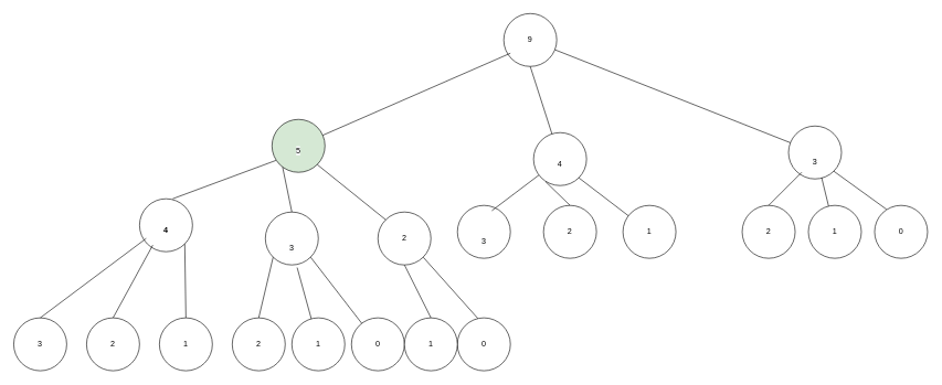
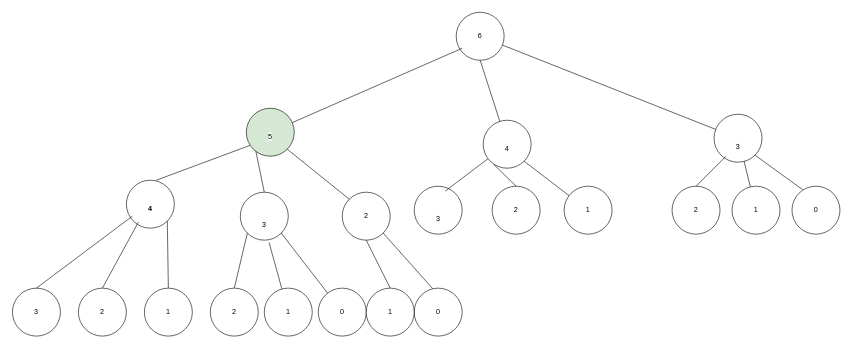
  <mxCell id="0" />
  <mxCell id="1" parent="0" />
  <mxCell id="2" value="" style="ellipse;whiteSpace=wrap;html=1;aspect=fixed;" vertex="1" parent="1"><mxGeometry x="760" y="20" width="80" height="80" as="geometry" /></mxCell>
- <mxCell id="3" value="9" style="text;html=1;strokeColor=none;fillColor=none;align=center;verticalAlign=middle;whiteSpace=wrap;rounded=0;" vertex="1" parent="1"><mxGeometry x="770" y="45" width="60" height="30" as="geometry" /></mxCell>
+ <mxCell id="3" value="6" style="text;html=1;strokeColor=none;fillColor=none;align=center;verticalAlign=middle;whiteSpace=wrap;rounded=0;" vertex="1" parent="1"><mxGeometry x="770" y="45" width="60" height="30" as="geometry" /></mxCell>
  <mxCell id="4" value="&lt;br&gt;&lt;span style=&quot;color: rgb(0 , 0 , 0) ; font-family: &amp;#34;helvetica&amp;#34; ; font-size: 12px ; font-style: normal ; font-weight: 400 ; letter-spacing: normal ; text-align: center ; text-indent: 0px ; text-transform: none ; word-spacing: 0px ; background-color: rgb(248 , 249 , 250) ; display: inline ; float: none&quot;&gt;5&lt;/span&gt;&lt;br&gt;" style="ellipse;whiteSpace=wrap;html=1;aspect=fixed;fillColor=#d5e8d4;" vertex="1" parent="1"><mxGeometry x="410" y="180" width="80" height="80" as="geometry" /></mxCell>
  <mxCell id="5" value="&lt;br&gt;&lt;br&gt;&lt;span style=&quot;color: rgb(0 , 0 , 0) ; font-family: &amp;#34;helvetica&amp;#34; ; font-size: 12px ; font-style: normal ; font-weight: 400 ; letter-spacing: normal ; text-align: center ; text-indent: 0px ; text-transform: none ; word-spacing: 0px ; background-color: rgb(248 , 249 , 250) ; display: inline ; float: none&quot;&gt;3&lt;/span&gt;&lt;br&gt;" style="ellipse;whiteSpace=wrap;html=1;aspect=fixed;" vertex="1" parent="1"><mxGeometry x="1190" y="190" width="80" height="80" as="geometry" /></mxCell>
  <mxCell id="6" value="&lt;br&gt;4" style="ellipse;whiteSpace=wrap;html=1;aspect=fixed;" vertex="1" parent="1"><mxGeometry x="805" y="200" width="80" height="80" as="geometry" /></mxCell>
  <mxCell id="7" value="" style="endArrow=none;html=1;rounded=0;entryX=0.5;entryY=1;entryDx=0;entryDy=0;" edge="1" parent="1" source="6" target="2"><mxGeometry width="50" height="50" relative="1" as="geometry"><mxPoint x="580" y="180" as="sourcePoint" /><mxPoint x="630" y="130" as="targetPoint" /></mxGeometry></mxCell>
  <mxCell id="8" value="" style="endArrow=none;html=1;rounded=0;" edge="1" parent="1" source="5" target="2"><mxGeometry width="50" height="50" relative="1" as="geometry"><mxPoint x="730" y="180" as="sourcePoint" /><mxPoint x="780" y="130" as="targetPoint" /></mxGeometry></mxCell>
  <mxCell id="9" value="" style="endArrow=none;html=1;rounded=0;" edge="1" parent="1" source="4"><mxGeometry width="50" height="50" relative="1" as="geometry"><mxPoint x="720" y="130" as="sourcePoint" /><mxPoint x="770" y="80" as="targetPoint" /></mxGeometry></mxCell>
  <mxCell id="10" value="&lt;br&gt;&lt;br&gt;&lt;span style=&quot;color: rgb(0 , 0 , 0) ; font-family: &amp;#34;helvetica&amp;#34; ; font-size: 12px ; font-style: normal ; font-weight: 400 ; letter-spacing: normal ; text-align: center ; text-indent: 0px ; text-transform: none ; word-spacing: 0px ; background-color: rgb(248 , 249 , 250) ; display: inline ; float: none&quot;&gt;3&lt;/span&gt;&lt;br&gt;" style="ellipse;whiteSpace=wrap;html=1;aspect=fixed;" vertex="1" parent="1"><mxGeometry x="690" y="310" width="80" height="80" as="geometry" /></mxCell>
  <mxCell id="11" value="&lt;br&gt;&lt;br&gt;&lt;span style=&quot;color: rgb(0 , 0 , 0) ; font-family: &amp;#34;helvetica&amp;#34; ; font-size: 12px ; font-style: normal ; font-weight: 400 ; letter-spacing: normal ; text-align: center ; text-indent: 0px ; text-transform: none ; word-spacing: 0px ; background-color: rgb(248 , 249 , 250) ; display: inline ; float: none&quot;&gt;3&lt;/span&gt;&lt;br&gt;" style="ellipse;whiteSpace=wrap;html=1;aspect=fixed;" vertex="1" parent="1"><mxGeometry x="400" y="320" width="80" height="80" as="geometry" /></mxCell>
  <mxCell id="12" value="&lt;br&gt;4" style="ellipse;whiteSpace=wrap;html=1;aspect=fixed;fontStyle=1" vertex="1" parent="1"><mxGeometry x="210" y="300" width="80" height="80" as="geometry" /></mxCell>
  <mxCell id="13" value="2" style="ellipse;whiteSpace=wrap;html=1;aspect=fixed;" vertex="1" parent="1"><mxGeometry x="1120" y="310" width="80" height="80" as="geometry" /></mxCell>
  <mxCell id="14" value="1" style="ellipse;whiteSpace=wrap;html=1;aspect=fixed;" vertex="1" parent="1"><mxGeometry x="1220" y="310" width="80" height="80" as="geometry" /></mxCell>
  <mxCell id="15" value="0" style="ellipse;whiteSpace=wrap;html=1;aspect=fixed;" vertex="1" parent="1"><mxGeometry x="1320" y="310" width="80" height="80" as="geometry" /></mxCell>
  <mxCell id="16" value="2" style="ellipse;whiteSpace=wrap;html=1;aspect=fixed;" vertex="1" parent="1"><mxGeometry x="570" y="320" width="80" height="80" as="geometry" /></mxCell>
  <mxCell id="17" value="2" style="ellipse;whiteSpace=wrap;html=1;aspect=fixed;" vertex="1" parent="1"><mxGeometry x="820" y="310" width="80" height="80" as="geometry" /></mxCell>
  <mxCell id="18" value="1" style="ellipse;whiteSpace=wrap;html=1;aspect=fixed;" vertex="1" parent="1"><mxGeometry x="940" y="310" width="80" height="80" as="geometry" /></mxCell>
  <mxCell id="19" value="" style="endArrow=none;html=1;rounded=0;entryX=0.075;entryY=0.775;entryDx=0;entryDy=0;entryPerimeter=0;" edge="1" parent="1" target="4"><mxGeometry width="50" height="50" relative="1" as="geometry"><mxPoint x="260" y="300" as="sourcePoint" /><mxPoint x="350" y="270" as="targetPoint" /><Array as="points" /></mxGeometry></mxCell>
  <mxCell id="20" value="" style="endArrow=none;html=1;rounded=0;entryX=0.075;entryY=0.775;entryDx=0;entryDy=0;entryPerimeter=0;exitX=0.5;exitY=0;exitDx=0;exitDy=0;" edge="1" parent="1" source="11"><mxGeometry width="50" height="50" relative="1" as="geometry"><mxPoint x="310" y="330" as="sourcePoint" /><mxPoint x="426" y="252" as="targetPoint" /><Array as="points" /></mxGeometry></mxCell>
  <mxCell id="21" value="" style="endArrow=none;html=1;rounded=0;entryX=1;entryY=1;entryDx=0;entryDy=0;exitX=0;exitY=0;exitDx=0;exitDy=0;" edge="1" parent="1" source="16" target="4"><mxGeometry width="50" height="50" relative="1" as="geometry"><mxPoint x="320" y="340" as="sourcePoint" /><mxPoint x="436" y="262" as="targetPoint" /><Array as="points" /></mxGeometry></mxCell>
  <mxCell id="22" value="" style="endArrow=none;html=1;rounded=0;" edge="1" parent="1" target="6"><mxGeometry width="50" height="50" relative="1" as="geometry"><mxPoint x="742" y="318" as="sourcePoint" /><mxPoint x="858" y="240" as="targetPoint" /><Array as="points" /></mxGeometry></mxCell>
  <mxCell id="23" value="" style="endArrow=none;html=1;rounded=0;exitX=0.5;exitY=0;exitDx=0;exitDy=0;" edge="1" parent="1" source="17"><mxGeometry width="50" height="50" relative="1" as="geometry"><mxPoint x="752" y="328" as="sourcePoint" /><mxPoint x="823.112" y="274.148" as="targetPoint" /><Array as="points" /></mxGeometry></mxCell>
  <mxCell id="24" value="" style="endArrow=none;html=1;rounded=0;entryX=1;entryY=1;entryDx=0;entryDy=0;" edge="1" parent="1" source="18" target="6"><mxGeometry width="50" height="50" relative="1" as="geometry"><mxPoint x="762" y="338" as="sourcePoint" /><mxPoint x="833.112" y="284.148" as="targetPoint" /><Array as="points" /></mxGeometry></mxCell>
  <mxCell id="25" value="" style="endArrow=none;html=1;rounded=0;" edge="1" parent="1"><mxGeometry width="50" height="50" relative="1" as="geometry"><mxPoint x="1160" y="310" as="sourcePoint" /><mxPoint x="1210" y="260" as="targetPoint" /></mxGeometry></mxCell>
  <mxCell id="26" value="" style="endArrow=none;html=1;rounded=0;entryX=0.625;entryY=0.975;entryDx=0;entryDy=0;entryPerimeter=0;" edge="1" parent="1" source="14" target="5"><mxGeometry width="50" height="50" relative="1" as="geometry"><mxPoint x="1170" y="320" as="sourcePoint" /><mxPoint x="1220" y="270" as="targetPoint" /></mxGeometry></mxCell>
  <mxCell id="27" value="" style="endArrow=none;html=1;rounded=0;exitX=0.225;exitY=0.075;exitDx=0;exitDy=0;exitPerimeter=0;entryX=1;entryY=1;entryDx=0;entryDy=0;" edge="1" parent="1" source="15" target="5"><mxGeometry width="50" height="50" relative="1" as="geometry"><mxPoint x="1260.522" y="321.139" as="sourcePoint" /><mxPoint x="1300" y="260" as="targetPoint" /></mxGeometry></mxCell>
  <mxCell id="28" value="3" style="ellipse;whiteSpace=wrap;html=1;aspect=fixed;" vertex="1" parent="1"><mxGeometry x="20" y="480" width="80" height="80" as="geometry" /></mxCell>
  <mxCell id="29" value="2" style="ellipse;whiteSpace=wrap;html=1;aspect=fixed;" vertex="1" parent="1"><mxGeometry x="130" y="480" width="80" height="80" as="geometry" /></mxCell>
  <mxCell id="30" value="1" style="ellipse;whiteSpace=wrap;html=1;aspect=fixed;" vertex="1" parent="1"><mxGeometry x="240" y="480" width="80" height="80" as="geometry" /></mxCell>
  <mxCell id="31" value="1" style="ellipse;whiteSpace=wrap;html=1;aspect=fixed;" vertex="1" parent="1"><mxGeometry x="440" y="480" width="80" height="80" as="geometry" /></mxCell>
  <mxCell id="32" value="2" style="ellipse;whiteSpace=wrap;html=1;aspect=fixed;" vertex="1" parent="1"><mxGeometry x="350" y="480" width="80" height="80" as="geometry" /></mxCell>
  <mxCell id="33" value="" style="endArrow=none;html=1;rounded=0;exitX=0.5;exitY=0;exitDx=0;exitDy=0;" edge="1" parent="1" source="28"><mxGeometry width="50" height="50" relative="1" as="geometry"><mxPoint x="170" y="410" as="sourcePoint" /><mxPoint y="360" as="targetPoint" x="220" /></mxGeometry></mxCell>
  <mxCell id="34" value="" style="endArrow=none;html=1;rounded=0;exitX=0.5;exitY=0;exitDx=0;exitDy=0;" edge="1" parent="1" source="29"><mxGeometry width="50" height="50" relative="1" as="geometry"><mxPoint x="70" y="490" as="sourcePoint" /><mxPoint x="230" y="370" as="targetPoint" /></mxGeometry></mxCell>
  <mxCell id="35" value="" style="endArrow=none;html=1;rounded=0;exitX=0.5;exitY=0;exitDx=0;exitDy=0;entryX=1;entryY=1;entryDx=0;entryDy=0;" edge="1" parent="1" source="30" target="12"><mxGeometry width="50" height="50" relative="1" as="geometry"><mxPoint x="80" y="500" as="sourcePoint" /><mxPoint x="240" y="380" as="targetPoint" /></mxGeometry></mxCell>
  <mxCell id="36" value="0" style="ellipse;whiteSpace=wrap;html=1;aspect=fixed;" vertex="1" parent="1"><mxGeometry x="530" y="480" width="80" height="80" as="geometry" /></mxCell>
  <mxCell id="37" value="" style="endArrow=none;html=1;rounded=0;exitX=0.5;exitY=0;exitDx=0;exitDy=0;entryX=0;entryY=1;entryDx=0;entryDy=0;" edge="1" parent="1" source="32" target="11"><mxGeometry width="50" height="50" relative="1" as="geometry"><mxPoint x="390" y="530" as="sourcePoint" /><mxPoint x="440" y="480" as="targetPoint" /></mxGeometry></mxCell>
  <mxCell id="38" value="" style="endArrow=none;html=1;rounded=0;entryX=0.6;entryY=1.05;entryDx=0;entryDy=0;entryPerimeter=0;" edge="1" parent="1" source="31" target="11"><mxGeometry width="50" height="50" relative="1" as="geometry"><mxPoint x="390" y="570" as="sourcePoint" /><mxPoint x="450" y="490" as="targetPoint" /></mxGeometry></mxCell>
  <mxCell id="39" value="" style="endArrow=none;html=1;rounded=0;entryX=1;entryY=1;entryDx=0;entryDy=0;" edge="1" parent="1" source="36" target="11"><mxGeometry width="50" height="50" relative="1" as="geometry"><mxPoint x="400" y="580" as="sourcePoint" /><mxPoint x="460" y="500" as="targetPoint" /></mxGeometry></mxCell>
  <mxCell id="40" value="0" style="ellipse;whiteSpace=wrap;html=1;aspect=fixed;" vertex="1" parent="1"><mxGeometry x="690" y="480" width="80" height="80" as="geometry" /></mxCell>
  <mxCell id="41" value="1" style="ellipse;whiteSpace=wrap;html=1;aspect=fixed;" vertex="1" parent="1"><mxGeometry x="610" y="480" width="80" height="80" as="geometry" /></mxCell>
  <mxCell id="42" value="" style="endArrow=none;html=1;rounded=0;entryX=0.5;entryY=1;entryDx=0;entryDy=0;exitX=0.5;exitY=0;exitDx=0;exitDy=0;" edge="1" parent="1" source="41" target="16"><mxGeometry width="50" height="50" relative="1" as="geometry"><mxPoint x="640" y="450" as="sourcePoint" /><mxPoint x="600" y="410" as="targetPoint" /></mxGeometry></mxCell>
  <mxCell id="43" value="" style="endArrow=none;html=1;rounded=0;entryX=1;entryY=1;entryDx=0;entryDy=0;exitX=0.388;exitY=0.013;exitDx=0;exitDy=0;exitPerimeter=0;" edge="1" parent="1" source="40" target="16"><mxGeometry width="50" height="50" relative="1" as="geometry"><mxPoint x="710" y="470" as="sourcePoint" /><mxPoint x="670" y="390" as="targetPoint" /></mxGeometry></mxCell>
